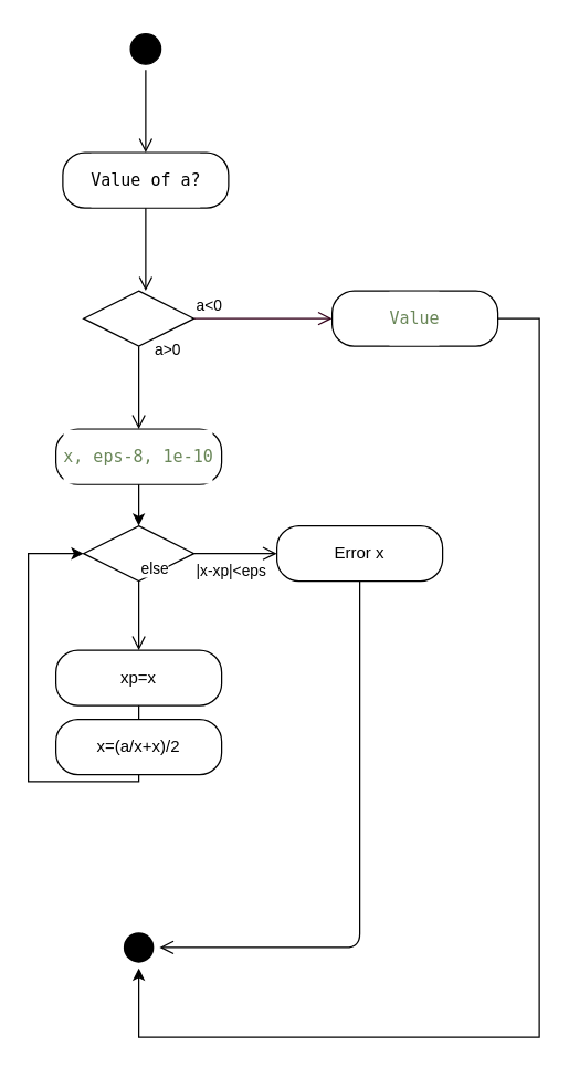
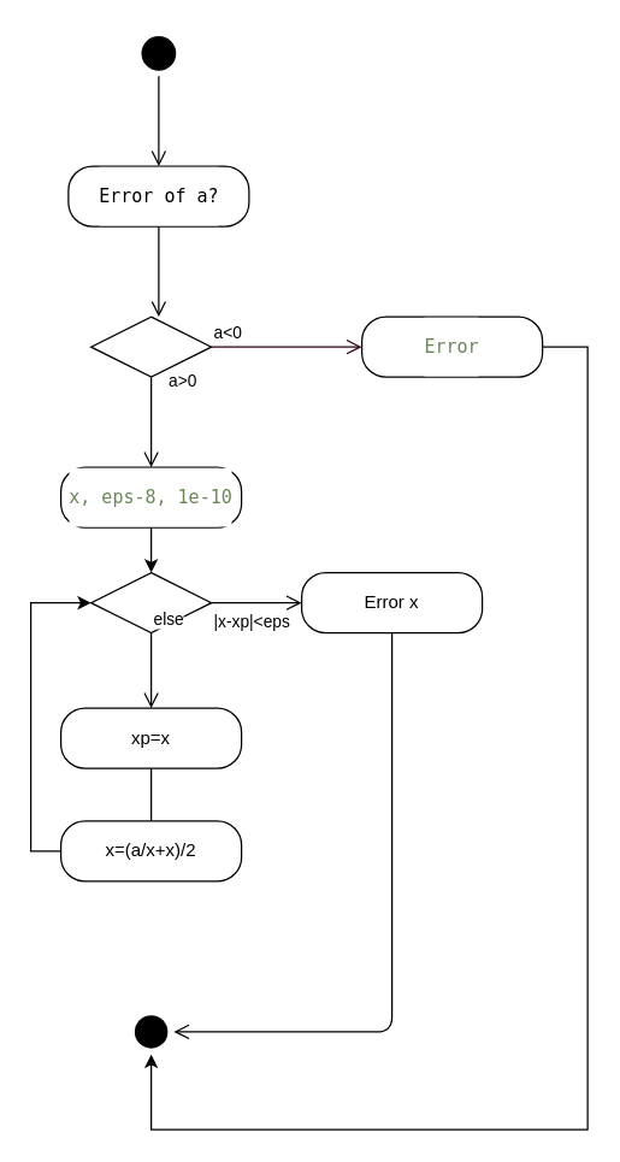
  <mxCell id="0" />
  <mxCell id="1" parent="0" />
  <mxCell id="2" value="" style="ellipse;html=1;shape=startState;fillColor=#000000;" parent="1" vertex="1"><mxGeometry x="90" y="20" width="30" height="30" as="geometry" /></mxCell>
  <mxCell id="3" value="" style="edgeStyle=orthogonalEdgeStyle;html=1;verticalAlign=bottom;endArrow=open;endSize=8;" parent="1" source="2" edge="1"><mxGeometry relative="1" as="geometry"><mxPoint x="105" y="110" as="targetPoint" /></mxGeometry></mxCell>
- <mxCell id="4" value="&lt;pre style=&quot;font-family: &amp;quot;jetbrains mono&amp;quot;, monospace;&quot;&gt;&lt;span style=&quot;&quot;&gt;Value of a?&lt;/span&gt;&lt;/pre&gt;" style="rounded=1;html=1;arcSize=40;fillColor=none;labelBackgroundColor=#ffffff;" parent="1" vertex="1"><mxGeometry x="45" y="110" width="120" height="40" as="geometry" /></mxCell>
+ <mxCell id="4" value="&lt;pre style=&quot;font-family: &amp;quot;jetbrains mono&amp;quot;, monospace;&quot;&gt;&lt;span style=&quot;&quot;&gt;Error of a?&lt;/span&gt;&lt;/pre&gt;" style="rounded=1;html=1;arcSize=40;fillColor=none;labelBackgroundColor=#ffffff;" parent="1" vertex="1"><mxGeometry x="45" y="110" width="120" height="40" as="geometry" /></mxCell>
  <mxCell id="5" value="" style="edgeStyle=orthogonalEdgeStyle;html=1;verticalAlign=bottom;endArrow=open;endSize=8;" parent="1" source="4" edge="1"><mxGeometry relative="1" as="geometry"><mxPoint x="105" y="210" as="targetPoint" /></mxGeometry></mxCell>
  <mxCell id="6" value="" style="rhombus;whiteSpace=wrap;html=1;fillColor=none;" parent="1" vertex="1"><mxGeometry x="60" y="210" width="80" height="40" as="geometry" /></mxCell>
  <mxCell id="7" value="a&amp;lt;0" style="edgeStyle=orthogonalEdgeStyle;html=1;align=left;verticalAlign=bottom;endArrow=open;endSize=8;strokeColor=#33001A;" parent="1" source="6" edge="1"><mxGeometry x="-1" relative="1" as="geometry"><mxPoint x="240" y="230" as="targetPoint" /></mxGeometry></mxCell>
  <mxCell id="8" value="a&amp;gt;0" style="edgeStyle=orthogonalEdgeStyle;html=1;align=left;verticalAlign=top;endArrow=open;endSize=8;" parent="1" source="6" edge="1"><mxGeometry x="-1" y="14" relative="1" as="geometry"><mxPoint x="100" y="310" as="targetPoint" /><mxPoint x="-4" y="-10" as="offset" /></mxGeometry></mxCell>
  <mxCell id="9" style="edgeStyle=orthogonalEdgeStyle;rounded=0;orthogonalLoop=1;jettySize=auto;html=1;strokeColor=#000000;fontColor=none;" parent="1" source="10" target="22" edge="1"><mxGeometry relative="1" as="geometry"><Array as="points"><mxPoint x="390" y="230" /><mxPoint x="390" y="750" /><mxPoint x="100" y="750" /></Array></mxGeometry></mxCell>
- <mxCell id="10" value="&lt;pre style=&quot;color: rgb(169, 183, 198); font-family: &amp;quot;jetbrains mono&amp;quot;, monospace;&quot;&gt;&lt;span style=&quot;color: #6a8759&quot;&gt;Value&lt;/span&gt;&lt;/pre&gt;" style="rounded=1;whiteSpace=wrap;html=1;arcSize=40;fontColor=#000000;fillColor=none;labelBackgroundColor=#ffffff;" parent="1" vertex="1"><mxGeometry x="240" y="210" width="120" height="40" as="geometry" /></mxCell>
+ <mxCell id="10" value="&lt;pre style=&quot;color: rgb(169, 183, 198); font-family: &amp;quot;jetbrains mono&amp;quot;, monospace;&quot;&gt;&lt;span style=&quot;color: #6a8759&quot;&gt;Error&lt;/span&gt;&lt;/pre&gt;" style="rounded=1;whiteSpace=wrap;html=1;arcSize=40;fontColor=#000000;fillColor=none;labelBackgroundColor=#ffffff;" parent="1" vertex="1"><mxGeometry x="240" y="210" width="120" height="40" as="geometry" /></mxCell>
  <mxCell id="11" value="" style="edgeStyle=orthogonalEdgeStyle;rounded=0;orthogonalLoop=1;jettySize=auto;html=1;strokeColor=#000000;fontColor=#000000;" parent="1" source="12" target="13" edge="1"><mxGeometry relative="1" as="geometry" /></mxCell>
  <mxCell id="12" value="&lt;pre style=&quot;color: rgb(169, 183, 198); font-family: &amp;quot;jetbrains mono&amp;quot;, monospace;&quot;&gt;&lt;span style=&quot;color: #6a8759&quot;&gt;x, eps-8, 1e-10&lt;/span&gt;&lt;/pre&gt;" style="rounded=1;whiteSpace=wrap;html=1;arcSize=40;fontColor=#000000;fillColor=none;labelBackgroundColor=#ffffff;" parent="1" vertex="1"><mxGeometry x="40" y="310" width="120" height="40" as="geometry" /></mxCell>
  <mxCell id="13" value="Condition" style="rhombus;whiteSpace=wrap;html=1;labelBackgroundColor=#ffffff;noLabel=1;fontColor=none;fillColor=none;" parent="1" vertex="1"><mxGeometry x="60" y="380" width="80" height="40" as="geometry" /></mxCell>
  <mxCell id="14" value="else" style="edgeStyle=orthogonalEdgeStyle;html=1;align=left;verticalAlign=bottom;endArrow=open;endSize=8;fontColor=#000000;" parent="1" source="13" edge="1"><mxGeometry x="-1" relative="1" as="geometry"><mxPoint x="100" y="470" as="targetPoint" /></mxGeometry></mxCell>
  <mxCell id="15" value="|x-xp|&amp;lt;eps" style="edgeStyle=orthogonalEdgeStyle;html=1;align=left;verticalAlign=top;endArrow=open;endSize=8;fontColor=#000000;" parent="1" source="13" edge="1"><mxGeometry x="-1" relative="1" as="geometry"><mxPoint x="200" y="400" as="targetPoint" /></mxGeometry></mxCell>
  <mxCell id="16" value="Error x" style="rounded=1;whiteSpace=wrap;html=1;arcSize=40;fontColor=#000000;labelBackgroundColor=#ffffff;fillColor=none;" parent="1" vertex="1"><mxGeometry x="200" y="380" width="120" height="40" as="geometry" /></mxCell>
  <mxCell id="17" value="" style="edgeStyle=orthogonalEdgeStyle;html=1;verticalAlign=bottom;endArrow=open;endSize=8;fontColor=none;entryX=1;entryY=0.5;entryDx=0;entryDy=0;" parent="1" source="16" target="22" edge="1"><mxGeometry relative="1" as="geometry"><mxPoint x="260" y="480" as="targetPoint" /><Array as="points"><mxPoint x="260" y="685" /></Array></mxGeometry></mxCell>
  <mxCell id="18" style="edgeStyle=orthogonalEdgeStyle;rounded=0;orthogonalLoop=1;jettySize=auto;html=1;exitX=0.5;exitY=1;exitDx=0;exitDy=0;entryX=0.5;entryY=0;entryDx=0;entryDy=0;strokeColor=#000000;fontColor=none;endArrow=none;" parent="1" source="19" target="21" edge="1"><mxGeometry relative="1" as="geometry" /></mxCell>
  <mxCell id="19" value="xp=x" style="rounded=1;whiteSpace=wrap;html=1;arcSize=40;fontColor=#000000;labelBackgroundColor=#ffffff;fillColor=none;" parent="1" vertex="1"><mxGeometry x="40" y="470" width="120" height="40" as="geometry" /></mxCell>
  <mxCell id="20" style="edgeStyle=orthogonalEdgeStyle;rounded=0;orthogonalLoop=1;jettySize=auto;html=1;entryX=0;entryY=0.5;entryDx=0;entryDy=0;strokeColor=#000000;fontColor=none;" parent="1" source="21" target="13" edge="1"><mxGeometry relative="1" as="geometry"><Array as="points"><mxPoint x="20" y="565" /><mxPoint x="20" y="400" /></Array></mxGeometry></mxCell>
- <mxCell id="21" value="x=(a/x+x)/2" style="rounded=1;whiteSpace=wrap;html=1;arcSize=40;fontColor=#000000;labelBackgroundColor=#ffffff;fillColor=none;" parent="1" vertex="1"><mxGeometry x="40" y="520" width="120" height="40" as="geometry" /></mxCell>
+ <mxCell id="21" value="x=(a/x+x)/2" style="rounded=1;whiteSpace=wrap;html=1;arcSize=40;fontColor=#000000;labelBackgroundColor=#ffffff;fillColor=none;" parent="1" vertex="1"><mxGeometry x="40" y="545" width="120" height="40" as="geometry" /></mxCell>
  <mxCell id="22" value="" style="ellipse;html=1;shape=endState;fillColor=#000000;labelBackgroundColor=#ffffff;fontColor=none;strokeColor=none;" parent="1" vertex="1"><mxGeometry x="85" y="670" width="30" height="30" as="geometry" /></mxCell>
